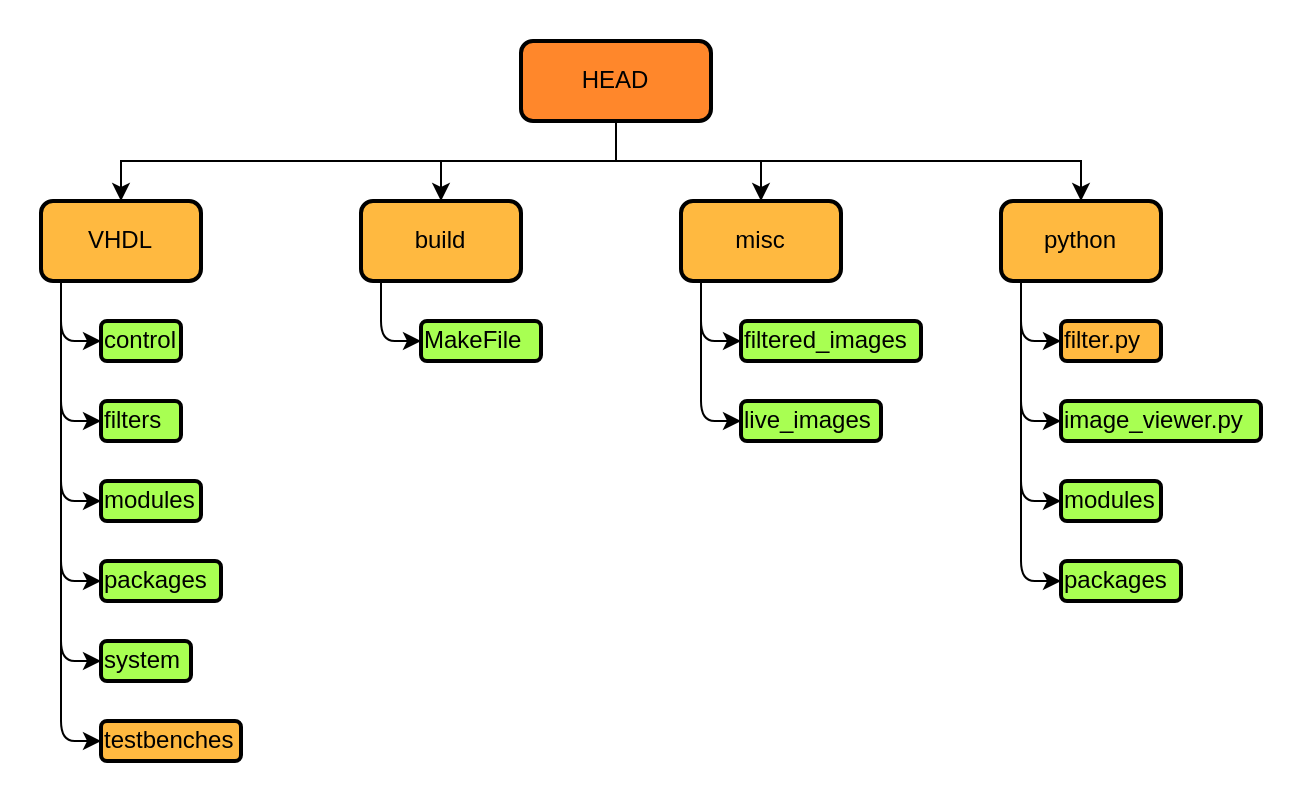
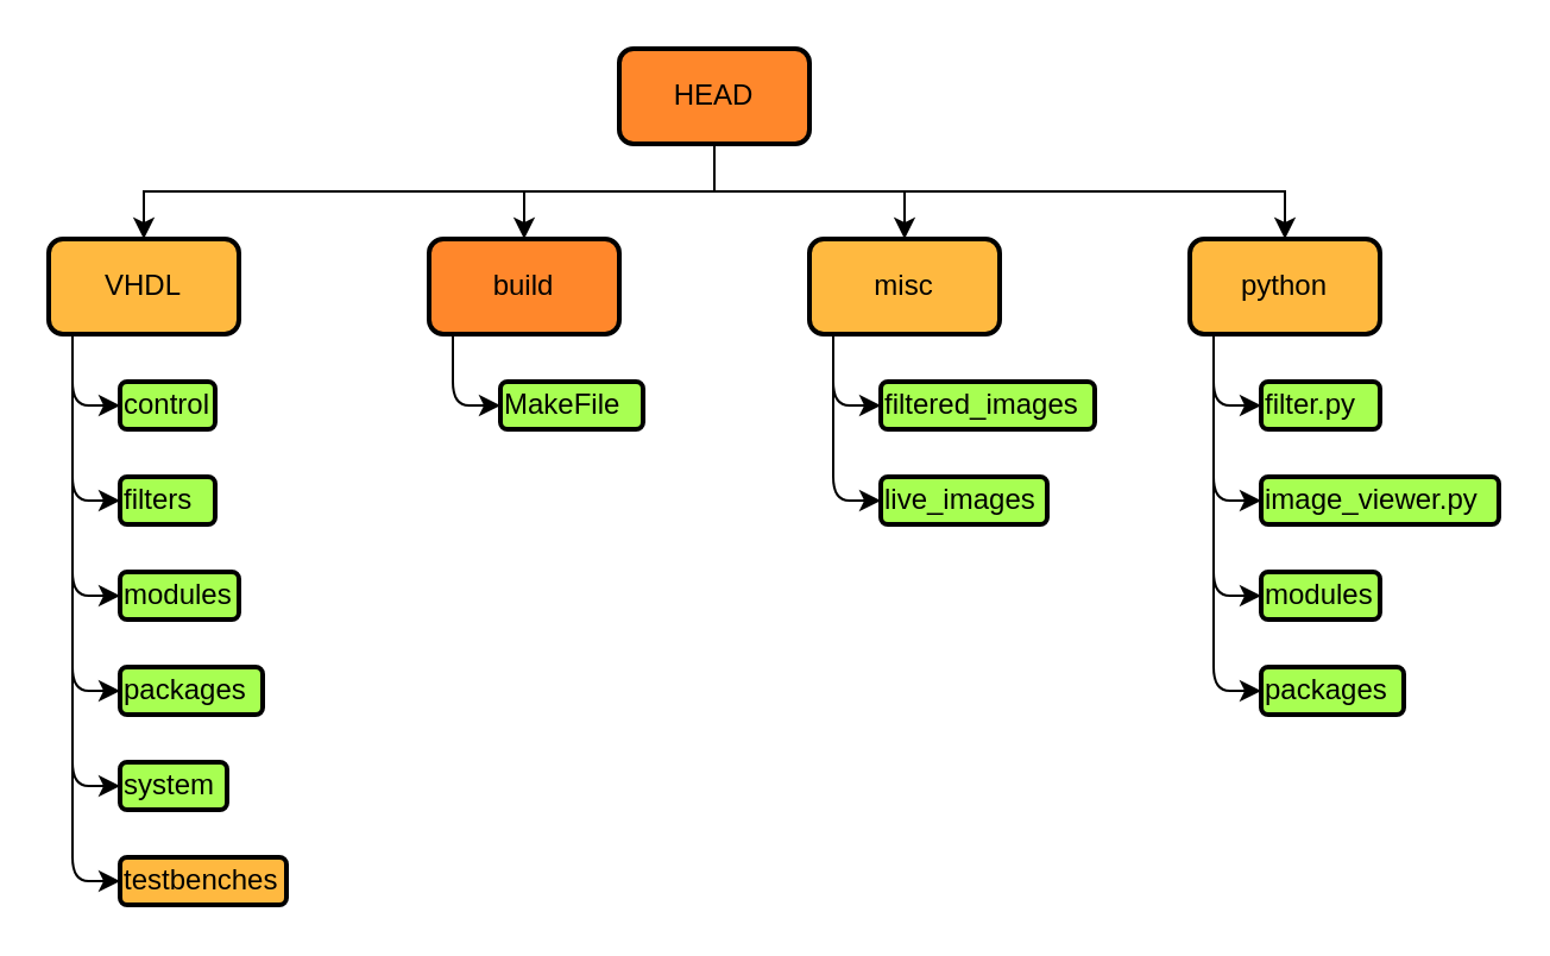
  <mxCell id="0" />
  <mxCell id="1" parent="0" />
  <mxCell id="2" style="edgeStyle=orthogonalEdgeStyle;rounded=0;orthogonalLoop=1;jettySize=auto;html=1;entryX=0.5;entryY=0;entryDx=0;entryDy=0;exitX=0.5;exitY=1;exitDx=0;exitDy=0;" edge="1" parent="1" source="6" target="9"><mxGeometry relative="1" as="geometry" /></mxCell>
  <mxCell id="3" style="edgeStyle=orthogonalEdgeStyle;rounded=0;orthogonalLoop=1;jettySize=auto;html=1;entryX=0.5;entryY=0;entryDx=0;entryDy=0;" edge="1" parent="1" source="6" target="7"><mxGeometry relative="1" as="geometry" /></mxCell>
  <mxCell id="4" style="edgeStyle=orthogonalEdgeStyle;rounded=0;orthogonalLoop=1;jettySize=auto;html=1;entryX=0.5;entryY=0;entryDx=0;entryDy=0;" edge="1" parent="1" source="6" target="8"><mxGeometry relative="1" as="geometry" /></mxCell>
  <mxCell id="5" style="edgeStyle=orthogonalEdgeStyle;rounded=0;orthogonalLoop=1;jettySize=auto;html=1;entryX=0.5;entryY=0;entryDx=0;entryDy=0;exitX=0.5;exitY=1;exitDx=0;exitDy=0;" edge="1" parent="1" source="6" target="10"><mxGeometry relative="1" as="geometry" /></mxCell>
- <mxCell id="6" value="HEAD" style="rounded=1;whiteSpace=wrap;html=1;fillColor=#FF872B;strokeWidth=2;" vertex="1" parent="1"><mxGeometry x="260" y="20" width="95" height="40" as="geometry" /></mxCell>
- <mxCell id="7" value="build" style="rounded=1;whiteSpace=wrap;html=1;fillColor=#FFB940;strokeWidth=2;" vertex="1" parent="1"><mxGeometry x="180" y="100" width="80" height="40" as="geometry" /></mxCell>
+ <mxCell id="6" value="HEAD" style="rounded=1;whiteSpace=wrap;html=1;fillColor=#FF872B;strokeWidth=2;" vertex="1" parent="1"><mxGeometry x="260" y="20" width="80" height="40" as="geometry" /></mxCell>
+ <mxCell id="7" value="build" style="rounded=1;whiteSpace=wrap;html=1;fillColor=#ff872b;strokeWidth=2;" vertex="1" parent="1"><mxGeometry x="180" y="100" width="80" height="40" as="geometry" /></mxCell>
  <mxCell id="8" value="misc" style="rounded=1;whiteSpace=wrap;html=1;fillColor=#FFB940;strokeWidth=2;" vertex="1" parent="1"><mxGeometry x="340" y="100" width="80" height="40" as="geometry" /></mxCell>
  <mxCell id="9" value="VHDL" style="rounded=1;whiteSpace=wrap;html=1;fillColor=#FFB940;strokeWidth=2;" vertex="1" parent="1"><mxGeometry x="20" y="100" width="80" height="40" as="geometry" /></mxCell>
  <mxCell id="10" value="python" style="rounded=1;whiteSpace=wrap;html=1;fillColor=#FFB940;strokeWidth=2;" vertex="1" parent="1"><mxGeometry x="500" y="100" width="80" height="40" as="geometry" /></mxCell>
  <mxCell id="11" value="control" style="rounded=1;whiteSpace=wrap;html=1;align=left;fillColor=#A8FF52;strokeWidth=2;" vertex="1" parent="1"><mxGeometry x="50" y="160" width="40" height="20" as="geometry" /></mxCell>
  <mxCell id="12" value="filters" style="rounded=1;whiteSpace=wrap;html=1;align=left;fillColor=#A8FF52;strokeWidth=2;" vertex="1" parent="1"><mxGeometry x="50" y="200" width="40" height="20" as="geometry" /></mxCell>
  <mxCell id="13" value="modules" style="rounded=1;whiteSpace=wrap;html=1;align=left;fillColor=#A8FF52;strokeWidth=2;" vertex="1" parent="1"><mxGeometry x="50" y="240" width="50" height="20" as="geometry" /></mxCell>
  <mxCell id="14" value="packages" style="rounded=1;whiteSpace=wrap;html=1;align=left;fillColor=#A8FF52;strokeWidth=2;" vertex="1" parent="1"><mxGeometry x="50" y="280" width="60" height="20" as="geometry" /></mxCell>
  <mxCell id="15" value="system" style="rounded=1;whiteSpace=wrap;html=1;align=left;fillColor=#A8FF52;strokeWidth=2;" vertex="1" parent="1"><mxGeometry x="50" y="320" width="45" height="20" as="geometry" /></mxCell>
  <mxCell id="16" value="testbenches" style="rounded=1;whiteSpace=wrap;html=1;align=left;fillColor=#ffb940;strokeWidth=2;" vertex="1" parent="1"><mxGeometry x="50" y="360" width="70" height="20" as="geometry" /></mxCell>
  <mxCell id="17" value="" style="endArrow=classic;html=1;" edge="1" parent="1"><mxGeometry width="50" height="50" relative="1" as="geometry"><mxPoint x="30" y="140" as="sourcePoint" /><mxPoint x="50" y="170" as="targetPoint" /><Array as="points"><mxPoint x="30" y="170" /></Array></mxGeometry></mxCell>
  <mxCell id="18" value="" style="endArrow=classic;html=1;entryX=0;entryY=0.5;entryDx=0;entryDy=0;" edge="1" parent="1"><mxGeometry width="50" height="50" relative="1" as="geometry"><mxPoint x="30" y="160" as="sourcePoint" /><mxPoint x="50" y="210" as="targetPoint" /><Array as="points"><mxPoint x="30" y="210" /></Array></mxGeometry></mxCell>
  <mxCell id="19" value="" style="endArrow=classic;html=1;entryX=0;entryY=0.5;entryDx=0;entryDy=0;" edge="1" parent="1"><mxGeometry width="50" height="50" relative="1" as="geometry"><mxPoint x="30" y="200" as="sourcePoint" /><mxPoint x="50" y="250" as="targetPoint" /><Array as="points"><mxPoint x="30" y="250" /></Array></mxGeometry></mxCell>
  <mxCell id="20" value="" style="endArrow=classic;html=1;entryX=0;entryY=0.5;entryDx=0;entryDy=0;" edge="1" parent="1"><mxGeometry width="50" height="50" relative="1" as="geometry"><mxPoint x="30" y="240" as="sourcePoint" /><mxPoint x="50" y="290" as="targetPoint" /><Array as="points"><mxPoint x="30" y="290" /></Array></mxGeometry></mxCell>
  <mxCell id="21" value="" style="endArrow=classic;html=1;entryX=0;entryY=0.5;entryDx=0;entryDy=0;" edge="1" parent="1"><mxGeometry width="50" height="50" relative="1" as="geometry"><mxPoint x="30" y="280" as="sourcePoint" /><mxPoint x="50" y="330" as="targetPoint" /><Array as="points"><mxPoint x="30" y="330" /></Array></mxGeometry></mxCell>
  <mxCell id="22" value="" style="endArrow=classic;html=1;entryX=0;entryY=0.5;entryDx=0;entryDy=0;" edge="1" parent="1"><mxGeometry width="50" height="50" relative="1" as="geometry"><mxPoint x="30" y="320" as="sourcePoint" /><mxPoint x="50" y="370" as="targetPoint" /><Array as="points"><mxPoint x="30" y="370" /></Array></mxGeometry></mxCell>
  <mxCell id="23" value="MakeFile" style="rounded=1;whiteSpace=wrap;html=1;align=left;fillColor=#A8FF52;strokeWidth=2;" vertex="1" parent="1"><mxGeometry x="210" y="160" width="60" height="20" as="geometry" /></mxCell>
  <mxCell id="24" value="" style="endArrow=classic;html=1;" edge="1" parent="1"><mxGeometry width="50" height="50" relative="1" as="geometry"><mxPoint x="190" y="140" as="sourcePoint" /><mxPoint x="210" y="170" as="targetPoint" /><Array as="points"><mxPoint x="190" y="170" /></Array></mxGeometry></mxCell>
  <mxCell id="25" value="filtered_images" style="rounded=1;whiteSpace=wrap;html=1;align=left;fillColor=#A8FF52;strokeWidth=2;" vertex="1" parent="1"><mxGeometry x="370" y="160" width="90" height="20" as="geometry" /></mxCell>
  <mxCell id="26" value="live_images" style="rounded=1;whiteSpace=wrap;html=1;align=left;fillColor=#A8FF52;strokeWidth=2;" vertex="1" parent="1"><mxGeometry x="370" y="200" width="70" height="20" as="geometry" /></mxCell>
  <mxCell id="27" value="" style="endArrow=classic;html=1;" edge="1" parent="1"><mxGeometry width="50" height="50" relative="1" as="geometry"><mxPoint x="350" y="140" as="sourcePoint" /><mxPoint x="370" y="170" as="targetPoint" /><Array as="points"><mxPoint x="350" y="170" /></Array></mxGeometry></mxCell>
  <mxCell id="28" value="" style="endArrow=classic;html=1;entryX=0;entryY=0.5;entryDx=0;entryDy=0;" edge="1" parent="1"><mxGeometry width="50" height="50" relative="1" as="geometry"><mxPoint x="350" y="160" as="sourcePoint" /><mxPoint x="370" y="210" as="targetPoint" /><Array as="points"><mxPoint x="350" y="210" /></Array></mxGeometry></mxCell>
- <mxCell id="29" value="filter.py" style="rounded=1;whiteSpace=wrap;html=1;align=left;fillColor=#ffb940;strokeWidth=2;" vertex="1" parent="1"><mxGeometry x="530" y="160" width="50" height="20" as="geometry" /></mxCell>
+ <mxCell id="29" value="filter.py" style="rounded=1;whiteSpace=wrap;html=1;align=left;fillColor=#A8FF52;strokeWidth=2;" vertex="1" parent="1"><mxGeometry x="530" y="160" width="50" height="20" as="geometry" /></mxCell>
  <mxCell id="30" value="image_viewer.py" style="rounded=1;whiteSpace=wrap;html=1;align=left;fillColor=#A8FF52;strokeWidth=2;" vertex="1" parent="1"><mxGeometry x="530" y="200" width="100" height="20" as="geometry" /></mxCell>
  <mxCell id="31" value="modules" style="rounded=1;whiteSpace=wrap;html=1;align=left;fillColor=#A8FF52;strokeWidth=2;" vertex="1" parent="1"><mxGeometry x="530" y="240" width="50" height="20" as="geometry" /></mxCell>
  <mxCell id="32" value="packages" style="rounded=1;whiteSpace=wrap;html=1;align=left;fillColor=#A8FF52;strokeWidth=2;" vertex="1" parent="1"><mxGeometry x="530" y="280" width="60" height="20" as="geometry" /></mxCell>
  <mxCell id="33" value="" style="endArrow=classic;html=1;" edge="1" parent="1"><mxGeometry width="50" height="50" relative="1" as="geometry"><mxPoint x="510" y="140" as="sourcePoint" /><mxPoint x="530" y="170" as="targetPoint" /><Array as="points"><mxPoint x="510" y="170" /></Array></mxGeometry></mxCell>
  <mxCell id="34" value="" style="endArrow=classic;html=1;entryX=0;entryY=0.5;entryDx=0;entryDy=0;" edge="1" parent="1"><mxGeometry width="50" height="50" relative="1" as="geometry"><mxPoint x="510" y="160" as="sourcePoint" /><mxPoint x="530" y="210" as="targetPoint" /><Array as="points"><mxPoint x="510" y="210" /></Array></mxGeometry></mxCell>
  <mxCell id="35" value="" style="endArrow=classic;html=1;entryX=0;entryY=0.5;entryDx=0;entryDy=0;" edge="1" parent="1"><mxGeometry width="50" height="50" relative="1" as="geometry"><mxPoint x="510" y="200" as="sourcePoint" /><mxPoint x="530" y="250" as="targetPoint" /><Array as="points"><mxPoint x="510" y="250" /></Array></mxGeometry></mxCell>
  <mxCell id="36" value="" style="endArrow=classic;html=1;entryX=0;entryY=0.5;entryDx=0;entryDy=0;" edge="1" parent="1"><mxGeometry width="50" height="50" relative="1" as="geometry"><mxPoint x="510" y="240" as="sourcePoint" /><mxPoint x="530" y="290" as="targetPoint" /><Array as="points"><mxPoint x="510" y="290" /></Array></mxGeometry></mxCell>
